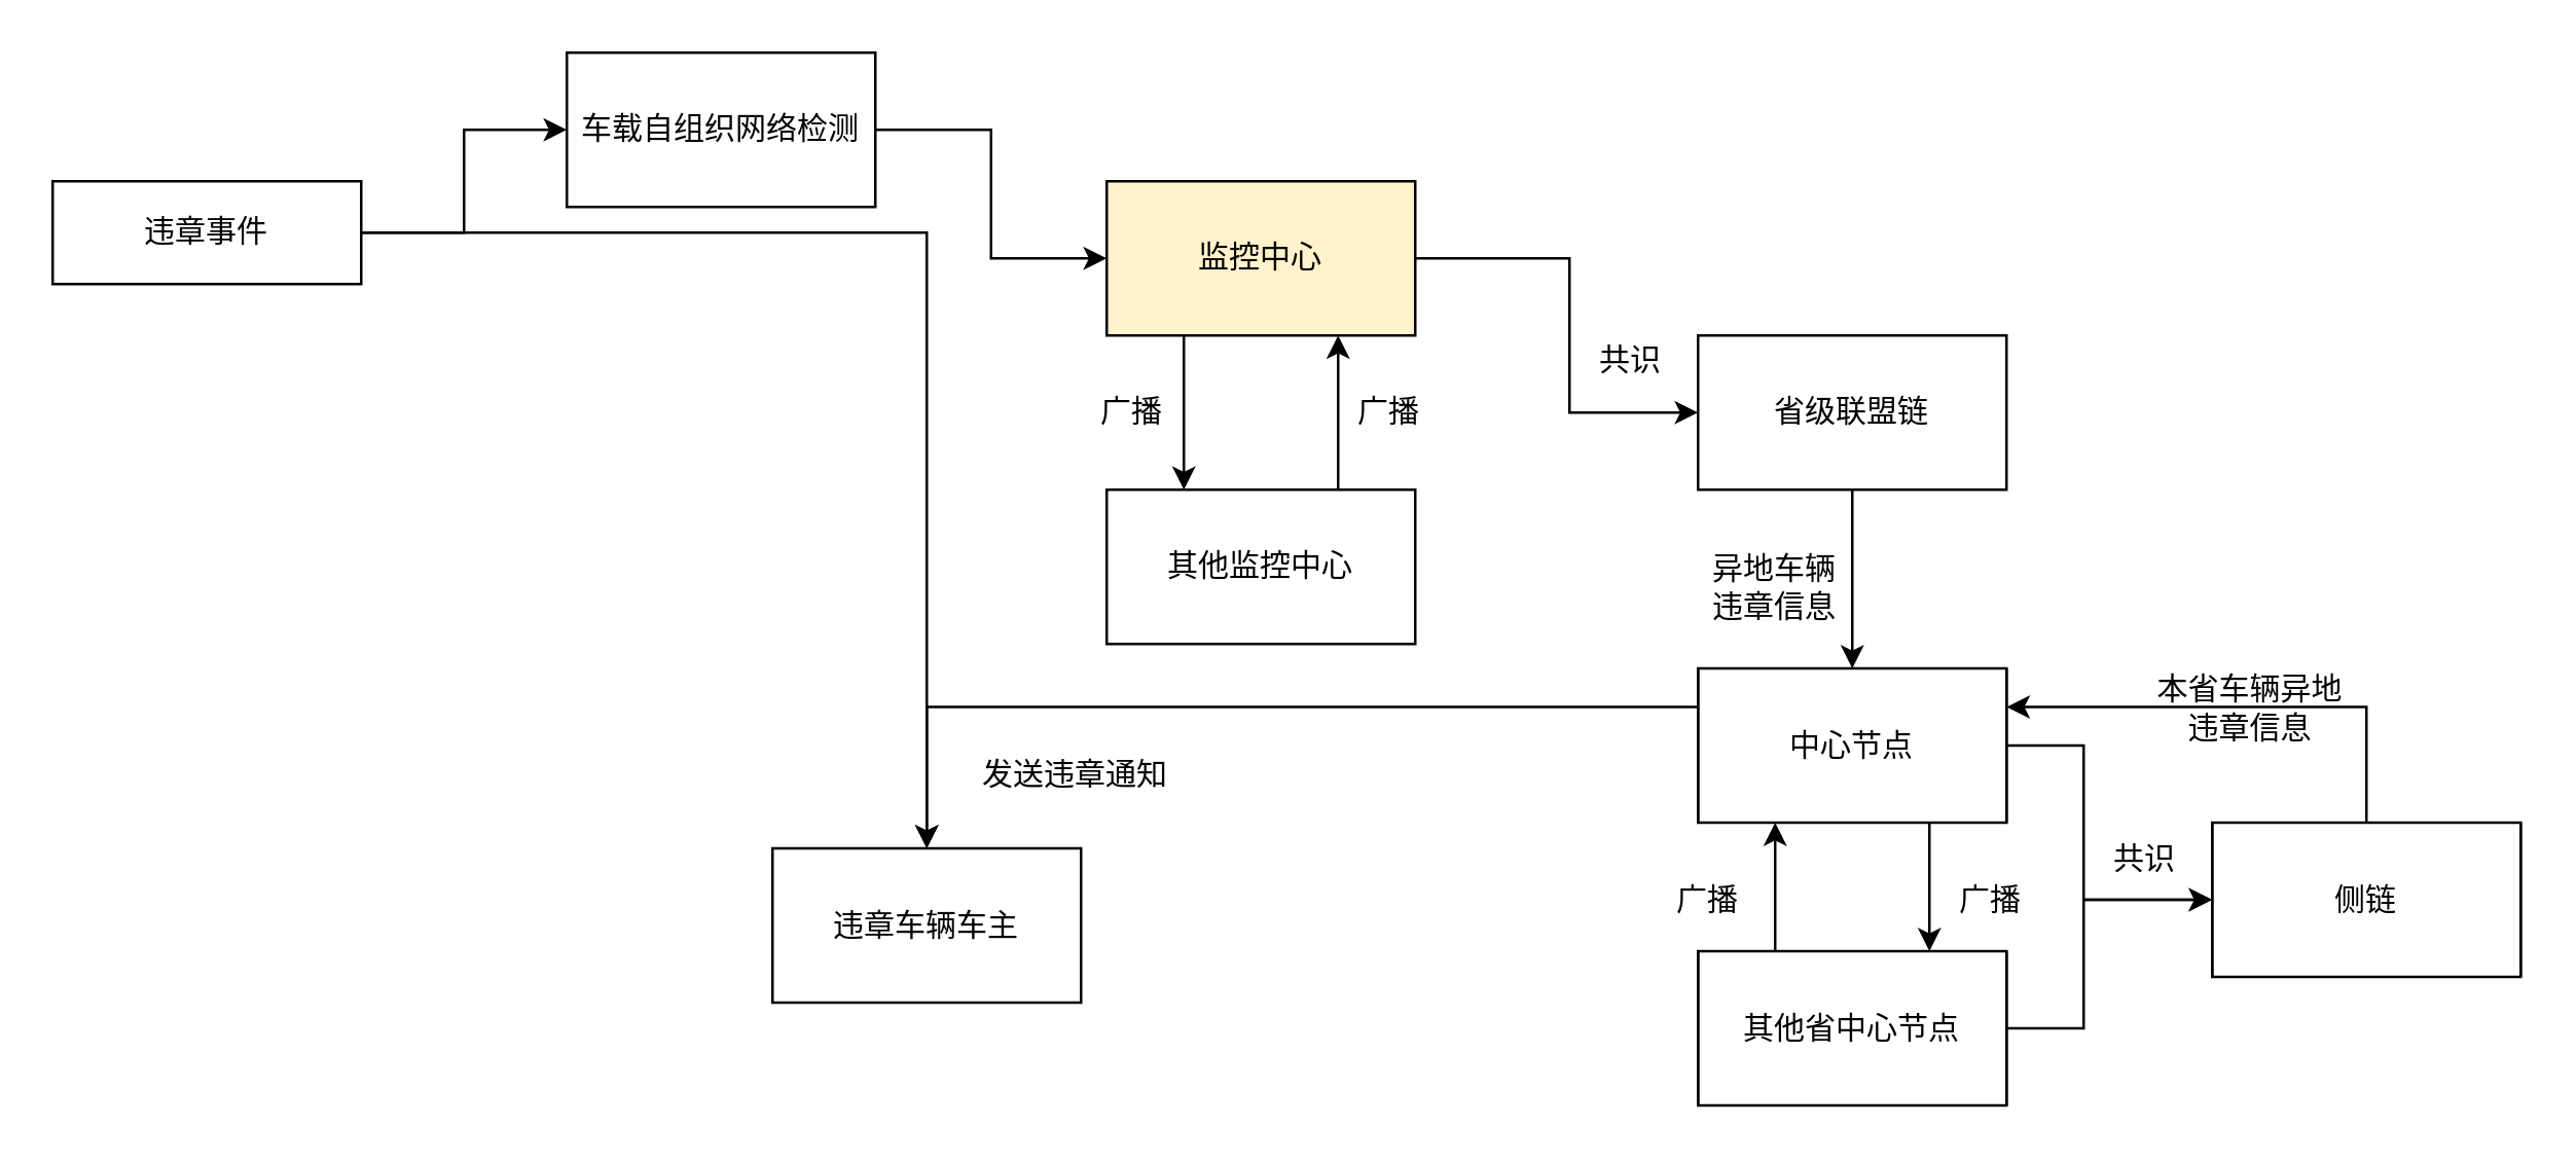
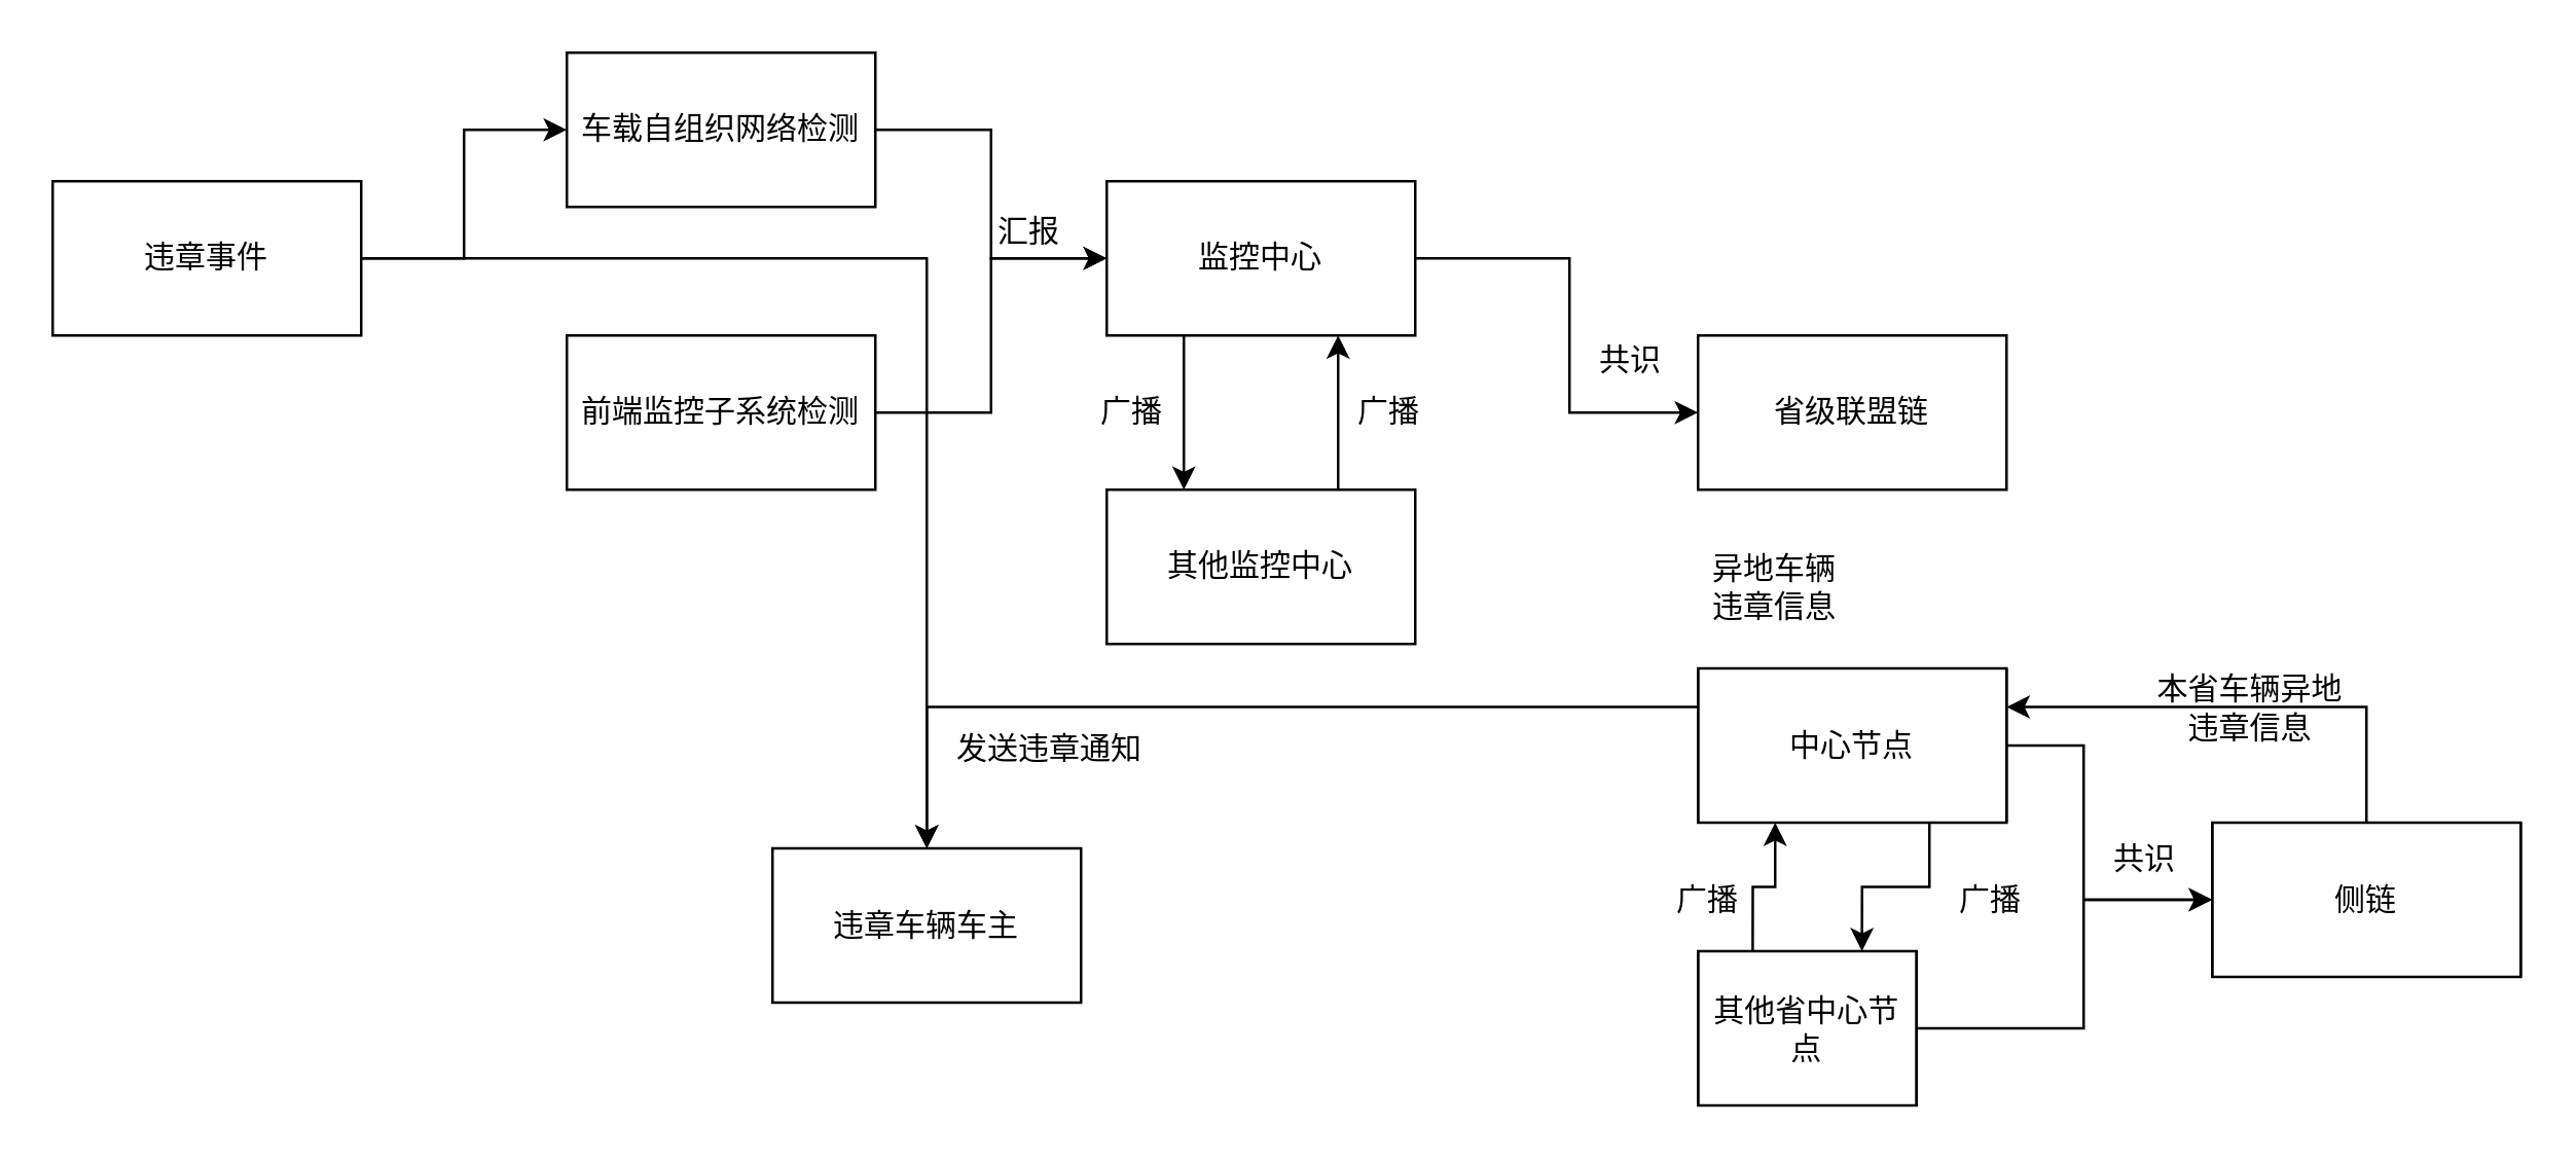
  <mxCell id="0" />
  <mxCell id="1" parent="0" />
  <mxCell id="2" value="" style="edgeStyle=orthogonalEdgeStyle;rounded=0;orthogonalLoop=1;jettySize=auto;html=1;" parent="1" source="4" target="14" edge="1"><mxGeometry relative="1" as="geometry" /></mxCell>
  <mxCell id="3" value="" style="edgeStyle=orthogonalEdgeStyle;rounded=0;orthogonalLoop=1;jettySize=auto;html=1;" parent="1" source="4" target="33" edge="1"><mxGeometry relative="1" as="geometry" /></mxCell>
- <mxCell id="4" value="违章事件" style="rounded=0;whiteSpace=wrap;html=1;" parent="1" vertex="1"><mxGeometry x="20" y="70" width="120" height="40" as="geometry" /></mxCell>
+ <mxCell id="4" value="违章事件" style="rounded=0;whiteSpace=wrap;html=1;" parent="1" vertex="1"><mxGeometry x="20" y="70" width="120" height="60" as="geometry" /></mxCell>
+ <mxCell id="5" value="" style="edgeStyle=orthogonalEdgeStyle;rounded=0;orthogonalLoop=1;jettySize=auto;html=1;" parent="1" source="6" target="9" edge="1"><mxGeometry relative="1" as="geometry" /></mxCell>
+ <mxCell id="6" value="前端监控子系统检测" style="rounded=0;whiteSpace=wrap;html=1;" parent="1" vertex="1"><mxGeometry x="220" y="130" width="120" height="60" as="geometry" /></mxCell>
  <mxCell id="7" value="" style="edgeStyle=orthogonalEdgeStyle;rounded=0;orthogonalLoop=1;jettySize=auto;html=1;" parent="1" source="9" target="12" edge="1"><mxGeometry relative="1" as="geometry"><Array as="points"><mxPoint x="460" y="180" /><mxPoint x="460" y="180" /></Array></mxGeometry></mxCell>
  <mxCell id="8" value="" style="edgeStyle=orthogonalEdgeStyle;rounded=0;orthogonalLoop=1;jettySize=auto;html=1;" parent="1" source="9" target="11" edge="1"><mxGeometry relative="1" as="geometry"><Array as="points"><mxPoint x="610" y="100" /><mxPoint x="610" y="160" /></Array></mxGeometry></mxCell>
- <mxCell id="9" value="监控中心" style="rounded=0;whiteSpace=wrap;html=1;fillColor=#fff2cc;" parent="1" vertex="1"><mxGeometry x="430" y="70" width="120" height="60" as="geometry" /></mxCell>
- <mxCell id="10" style="edgeStyle=orthogonalEdgeStyle;rounded=0;orthogonalLoop=1;jettySize=auto;html=1;exitX=0.5;exitY=1;exitDx=0;exitDy=0;entryX=0.5;entryY=0;entryDx=0;entryDy=0;shadow=0;" parent="1" source="11" target="24" edge="1"><mxGeometry relative="1" as="geometry" /></mxCell>
+ <mxCell id="9" value="监控中心" style="rounded=0;whiteSpace=wrap;html=1;" parent="1" vertex="1"><mxGeometry x="430" y="70" width="120" height="60" as="geometry" /></mxCell>
  <mxCell id="11" value="省级联盟链" style="rounded=0;whiteSpace=wrap;html=1;" parent="1" vertex="1"><mxGeometry x="660" y="130" width="120" height="60" as="geometry" /></mxCell>
  <mxCell id="12" value="其他监控中心" style="rounded=0;whiteSpace=wrap;html=1;" parent="1" vertex="1"><mxGeometry x="430" y="190" width="120" height="60" as="geometry" /></mxCell>
  <mxCell id="13" value="" style="edgeStyle=orthogonalEdgeStyle;rounded=0;orthogonalLoop=1;jettySize=auto;html=1;entryX=0;entryY=0.5;entryDx=0;entryDy=0;" parent="1" source="14" target="9" edge="1"><mxGeometry relative="1" as="geometry"><mxPoint x="350" y="110" as="targetPoint" /></mxGeometry></mxCell>
  <mxCell id="14" value="车载自组织网络检测" style="rounded=0;whiteSpace=wrap;html=1;" parent="1" vertex="1"><mxGeometry x="220" y="20" width="120" height="60" as="geometry" /></mxCell>
+ <mxCell id="15" value="汇报" style="text;html=1;strokeColor=none;fillColor=none;align=center;verticalAlign=middle;whiteSpace=wrap;rounded=0;" parent="1" vertex="1"><mxGeometry x="380" y="80" width="40" height="20" as="geometry" /></mxCell>
  <mxCell id="16" value="" style="endArrow=classic;html=1;entryX=0.75;entryY=1;entryDx=0;entryDy=0;exitX=0.75;exitY=0;exitDx=0;exitDy=0;" parent="1" source="12" target="9" edge="1"><mxGeometry width="50" height="50" relative="1" as="geometry"><mxPoint x="460" y="220" as="sourcePoint" /><mxPoint x="510" y="170" as="targetPoint" /></mxGeometry></mxCell>
  <mxCell id="17" value="广播" style="text;html=1;strokeColor=none;fillColor=none;align=center;verticalAlign=middle;whiteSpace=wrap;rounded=0;" parent="1" vertex="1"><mxGeometry x="420" y="150" width="40" height="20" as="geometry" /></mxCell>
  <mxCell id="18" value="广播" style="text;html=1;strokeColor=none;fillColor=none;align=center;verticalAlign=middle;whiteSpace=wrap;rounded=0;" parent="1" vertex="1"><mxGeometry x="520" y="150" width="40" height="20" as="geometry" /></mxCell>
  <mxCell id="19" value="共识" style="text;html=1;resizable=0;points=[];autosize=1;align=left;verticalAlign=top;spacingTop=-4;" parent="1" vertex="1"><mxGeometry x="620" y="130" width="40" height="20" as="geometry" /></mxCell>
  <mxCell id="20" value="异地车辆违章信息" style="text;html=1;strokeColor=none;fillColor=none;align=center;verticalAlign=middle;whiteSpace=wrap;rounded=0;" parent="1" vertex="1"><mxGeometry x="665" y="220" width="50" height="15" as="geometry" /></mxCell>
  <mxCell id="21" style="edgeStyle=orthogonalEdgeStyle;rounded=0;orthogonalLoop=1;jettySize=auto;html=1;exitX=0.75;exitY=1;exitDx=0;exitDy=0;entryX=0.75;entryY=0;entryDx=0;entryDy=0;shadow=0;" parent="1" source="24" target="29" edge="1"><mxGeometry relative="1" as="geometry" /></mxCell>
  <mxCell id="22" value="" style="edgeStyle=orthogonalEdgeStyle;rounded=0;orthogonalLoop=1;jettySize=auto;html=1;shadow=0;" parent="1" source="24" target="26" edge="1"><mxGeometry relative="1" as="geometry"><Array as="points"><mxPoint x="810" y="289.5" /><mxPoint x="810" y="349.5" /></Array></mxGeometry></mxCell>
  <mxCell id="23" style="edgeStyle=orthogonalEdgeStyle;rounded=0;orthogonalLoop=1;jettySize=auto;html=1;exitX=0;exitY=0.25;exitDx=0;exitDy=0;shadow=0;entryX=0.5;entryY=0;entryDx=0;entryDy=0;" parent="1" source="24" target="33" edge="1"><mxGeometry relative="1" as="geometry"><mxPoint x="70" y="274.333" as="targetPoint" /></mxGeometry></mxCell>
  <mxCell id="24" value="中心节点" style="shape=process;whiteSpace=wrap;html=1;backgroundOutline=1;size=0;" parent="1" vertex="1"><mxGeometry x="660" y="259.5" width="120" height="60" as="geometry" /></mxCell>
  <mxCell id="25" style="edgeStyle=orthogonalEdgeStyle;rounded=0;orthogonalLoop=1;jettySize=auto;html=1;shadow=0;entryX=1;entryY=0.25;entryDx=0;entryDy=0;" parent="1" source="26" target="24" edge="1"><mxGeometry relative="1" as="geometry"><mxPoint x="860" y="250" as="targetPoint" /><Array as="points"><mxPoint x="920" y="274" /></Array></mxGeometry></mxCell>
  <mxCell id="26" value="侧链" style="shape=process;whiteSpace=wrap;html=1;backgroundOutline=1;size=0;" parent="1" vertex="1"><mxGeometry x="860" y="319.5" width="120" height="60" as="geometry" /></mxCell>
  <mxCell id="27" style="edgeStyle=orthogonalEdgeStyle;rounded=0;orthogonalLoop=1;jettySize=auto;html=1;exitX=0.25;exitY=0;exitDx=0;exitDy=0;entryX=0.25;entryY=1;entryDx=0;entryDy=0;shadow=0;" parent="1" source="29" target="24" edge="1"><mxGeometry relative="1" as="geometry" /></mxCell>
  <mxCell id="28" style="edgeStyle=orthogonalEdgeStyle;rounded=0;orthogonalLoop=1;jettySize=auto;html=1;exitX=1;exitY=0.5;exitDx=0;exitDy=0;entryX=0;entryY=0.5;entryDx=0;entryDy=0;shadow=0;" parent="1" source="29" target="26" edge="1"><mxGeometry relative="1" as="geometry"><Array as="points"><mxPoint x="810" y="399.5" /><mxPoint x="810" y="349.5" /></Array></mxGeometry></mxCell>
- <mxCell id="29" value="其他省中心节点" style="shape=process;whiteSpace=wrap;html=1;backgroundOutline=1;size=0;" parent="1" vertex="1"><mxGeometry x="660" y="369.5" width="120" height="60" as="geometry" /></mxCell>
+ <mxCell id="29" value="其他省中心节点" style="shape=process;whiteSpace=wrap;html=1;backgroundOutline=1;size=0;" parent="1" vertex="1"><mxGeometry x="660" y="369.5" width="85" height="60" as="geometry" /></mxCell>
  <mxCell id="30" value="广播" style="text;html=1;resizable=0;points=[];autosize=1;align=left;verticalAlign=top;spacingTop=-4;" parent="1" vertex="1"><mxGeometry x="650" y="339.5" width="40" height="20" as="geometry" /></mxCell>
  <mxCell id="31" value="广播" style="text;html=1;resizable=0;points=[];autosize=1;align=left;verticalAlign=top;spacingTop=-4;" parent="1" vertex="1"><mxGeometry x="760" y="339.5" width="40" height="20" as="geometry" /></mxCell>
  <mxCell id="32" value="共识" style="text;html=1;resizable=0;points=[];autosize=1;align=left;verticalAlign=top;spacingTop=-4;" parent="1" vertex="1"><mxGeometry x="820" y="323.5" width="40" height="20" as="geometry" /></mxCell>
  <mxCell id="33" value="违章车辆车主" style="rounded=0;whiteSpace=wrap;html=1;" parent="1" vertex="1"><mxGeometry x="300" y="329.5" width="120" height="60" as="geometry" /></mxCell>
  <mxCell id="34" value="本省车辆异地违章信息" style="text;html=1;strokeColor=none;fillColor=none;align=center;verticalAlign=middle;whiteSpace=wrap;rounded=0;" parent="1" vertex="1"><mxGeometry x="835" y="267" width="80" height="15" as="geometry" /></mxCell>
- <mxCell id="35" value="发送违章通知" style="text;html=1;resizable=0;points=[];autosize=1;align=left;verticalAlign=top;spacingTop=-4;" parent="1" vertex="1"><mxGeometry x="380" y="291" width="90" height="20" as="geometry" /></mxCell>
+ <mxCell id="35" value="发送违章通知" style="text;html=1;resizable=0;points=[];autosize=1;align=left;verticalAlign=top;spacingTop=-4;" parent="1" vertex="1"><mxGeometry x="370" y="281" width="90" height="20" as="geometry" /></mxCell>
